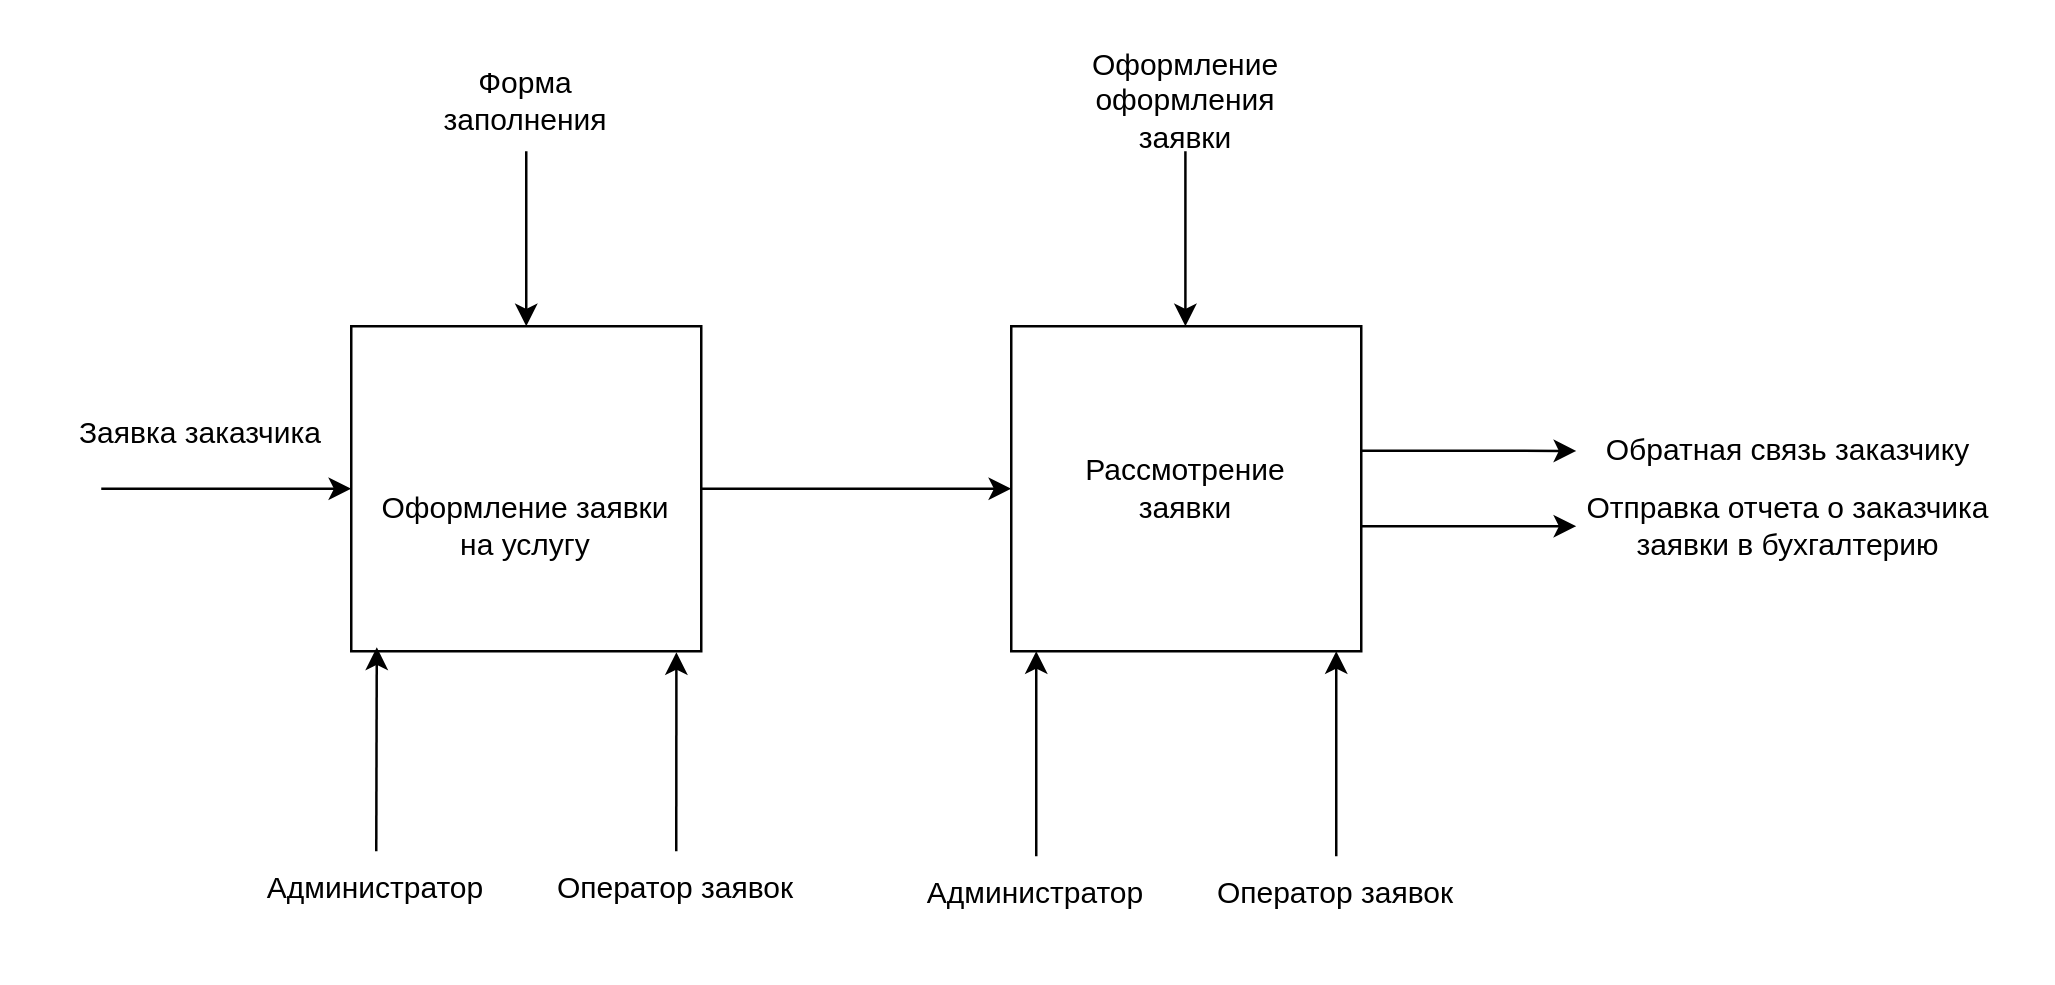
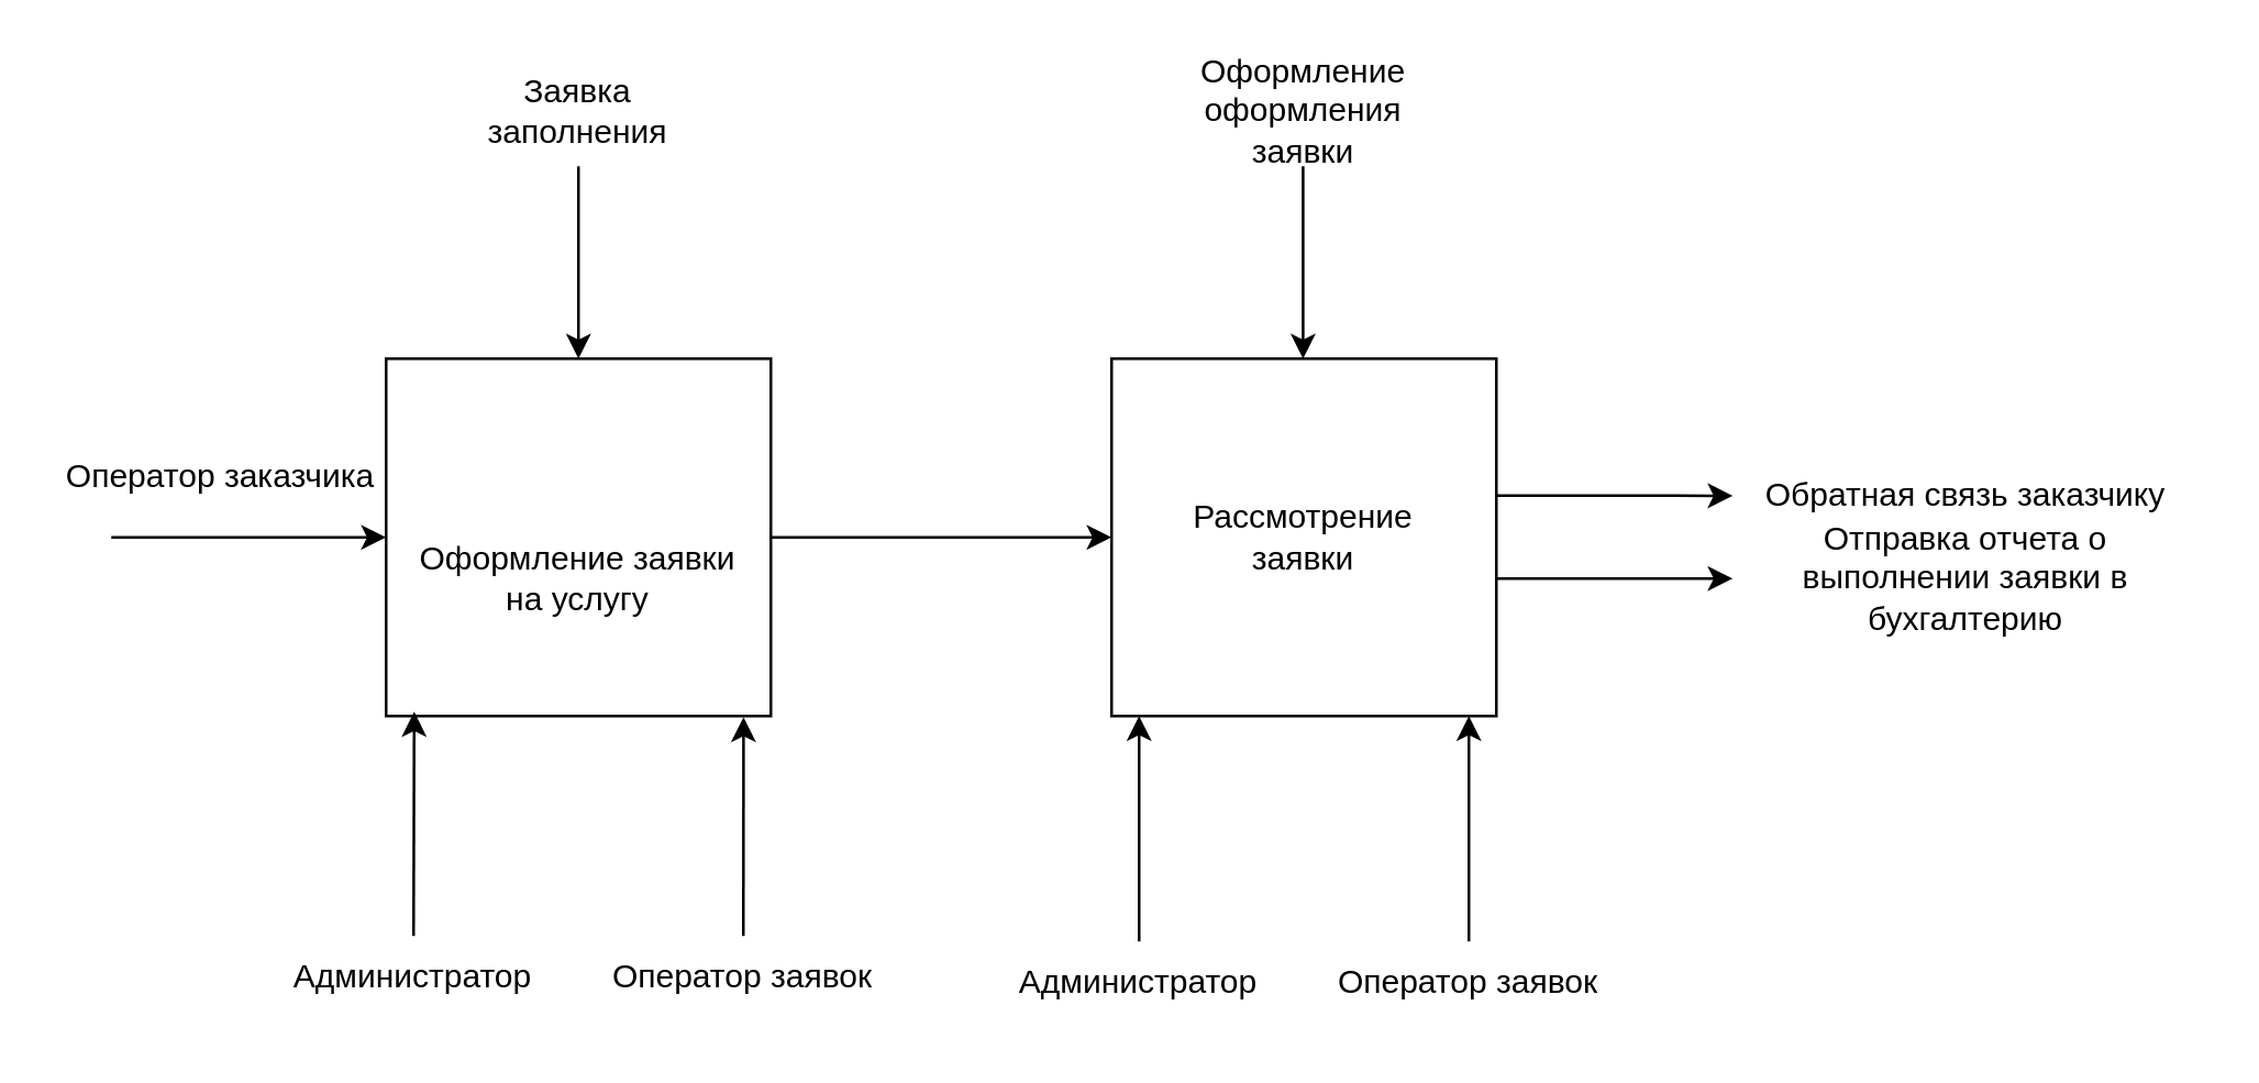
  <mxCell id="0" />
  <mxCell id="1" parent="0" />
  <mxCell id="2" value="" style="rounded=0;whiteSpace=wrap;html=1;" vertex="1" parent="1"><mxGeometry x="140" y="130" width="140" height="130" as="geometry" /></mxCell>
  <mxCell id="3" value="" style="rounded=0;whiteSpace=wrap;html=1;" vertex="1" parent="1"><mxGeometry x="404" y="130" width="140" height="130" as="geometry" /></mxCell>
  <mxCell id="4" value="Оформление заявки на услугу" style="text;html=1;align=center;verticalAlign=middle;whiteSpace=wrap;rounded=0;" vertex="1" parent="1"><mxGeometry x="150" y="165" width="120" height="90" as="geometry" /></mxCell>
  <mxCell id="5" value="" style="endArrow=classic;html=1;rounded=0;entryX=0.5;entryY=0;entryDx=0;entryDy=0;" edge="1" parent="1" target="2"><mxGeometry width="50" height="50" relative="1" as="geometry"><mxPoint x="210" y="60" as="sourcePoint" /><mxPoint x="260" y="70" as="targetPoint" /></mxGeometry></mxCell>
- <mxCell id="6" value="Форма заполнения" style="text;html=1;align=center;verticalAlign=middle;whiteSpace=wrap;rounded=0;" vertex="1" parent="1"><mxGeometry x="160" y="20" width="100" height="40" as="geometry" /></mxCell>
+ <mxCell id="6" value="Заявка заполнения" style="text;html=1;align=center;verticalAlign=middle;whiteSpace=wrap;rounded=0;" vertex="1" parent="1"><mxGeometry x="160" y="20" width="100" height="40" as="geometry" /></mxCell>
  <mxCell id="7" value="" style="endArrow=classic;html=1;rounded=0;entryX=0;entryY=0.5;entryDx=0;entryDy=0;" edge="1" parent="1" target="2"><mxGeometry width="50" height="50" relative="1" as="geometry"><mxPoint x="40" y="195" as="sourcePoint" /><mxPoint x="70" y="180" as="targetPoint" /></mxGeometry></mxCell>
- <mxCell id="8" value="Заявка заказчика&lt;div&gt;&lt;br&gt;&lt;/div&gt;" style="text;html=1;align=center;verticalAlign=middle;whiteSpace=wrap;rounded=0;" vertex="1" parent="1"><mxGeometry x="20" y="160" width="120" height="40" as="geometry" /></mxCell>
+ <mxCell id="8" value="Оператор заказчика&lt;div&gt;&lt;br&gt;&lt;/div&gt;" style="text;html=1;align=center;verticalAlign=middle;whiteSpace=wrap;rounded=0;" vertex="1" parent="1"><mxGeometry x="20" y="160" width="120" height="40" as="geometry" /></mxCell>
  <mxCell id="9" value="" style="endArrow=classic;html=1;rounded=0;entryX=0.073;entryY=0.988;entryDx=0;entryDy=0;entryPerimeter=0;exitX=0.5;exitY=0;exitDx=0;exitDy=0;" edge="1" parent="1" source="10" target="2"><mxGeometry width="50" height="50" relative="1" as="geometry"><mxPoint x="175" y="340" as="sourcePoint" /><mxPoint x="200" y="290" as="targetPoint" /></mxGeometry></mxCell>
  <mxCell id="10" value="Администратор" style="text;html=1;align=center;verticalAlign=middle;whiteSpace=wrap;rounded=0;" vertex="1" parent="1"><mxGeometry x="90" y="340" width="120" height="30" as="geometry" /></mxCell>
  <mxCell id="11" value="" style="endArrow=classic;html=1;rounded=0;entryX=0.929;entryY=1.003;entryDx=0;entryDy=0;entryPerimeter=0;exitX=0.5;exitY=0;exitDx=0;exitDy=0;" edge="1" parent="1" source="12" target="2"><mxGeometry width="50" height="50" relative="1" as="geometry"><mxPoint x="265" y="340" as="sourcePoint" /><mxPoint x="390" y="260" as="targetPoint" /></mxGeometry></mxCell>
  <mxCell id="12" value="Оператор заявок" style="text;html=1;align=center;verticalAlign=middle;whiteSpace=wrap;rounded=0;" vertex="1" parent="1"><mxGeometry x="210" y="340" width="120" height="30" as="geometry" /></mxCell>
  <mxCell id="13" value="" style="endArrow=classic;html=1;rounded=0;exitX=1;exitY=0.5;exitDx=0;exitDy=0;entryX=0;entryY=0.5;entryDx=0;entryDy=0;" edge="1" parent="1" source="2" target="3"><mxGeometry width="50" height="50" relative="1" as="geometry"><mxPoint x="340" y="310" as="sourcePoint" /><mxPoint x="390" y="260" as="targetPoint" /></mxGeometry></mxCell>
  <mxCell id="14" value="" style="endArrow=classic;html=1;rounded=0;entryX=0.25;entryY=0;entryDx=0;entryDy=0;" edge="1" parent="1"><mxGeometry width="50" height="50" relative="1" as="geometry"><mxPoint x="473.66" y="60" as="sourcePoint" /><mxPoint x="473.66" y="130" as="targetPoint" /></mxGeometry></mxCell>
  <mxCell id="15" value="Оформление оформления заявки" style="text;html=1;align=center;verticalAlign=middle;whiteSpace=wrap;rounded=0;" vertex="1" parent="1"><mxGeometry x="424" y="20" width="100" height="40" as="geometry" /></mxCell>
  <mxCell id="16" value="Рассмотрение заявки" style="text;html=1;align=center;verticalAlign=middle;whiteSpace=wrap;rounded=0;" vertex="1" parent="1"><mxGeometry x="414" y="150" width="120" height="90" as="geometry" /></mxCell>
  <mxCell id="17" value="" style="endArrow=classic;html=1;rounded=0;entryX=0.073;entryY=0.988;entryDx=0;entryDy=0;entryPerimeter=0;exitX=0.5;exitY=0;exitDx=0;exitDy=0;" edge="1" parent="1" source="18"><mxGeometry width="50" height="50" relative="1" as="geometry"><mxPoint x="439" y="342" as="sourcePoint" /><mxPoint x="414" y="260" as="targetPoint" /></mxGeometry></mxCell>
  <mxCell id="18" value="Администратор" style="text;html=1;align=center;verticalAlign=middle;whiteSpace=wrap;rounded=0;" vertex="1" parent="1"><mxGeometry x="354" y="342" width="120" height="30" as="geometry" /></mxCell>
  <mxCell id="19" value="" style="endArrow=classic;html=1;rounded=0;exitX=0.5;exitY=0;exitDx=0;exitDy=0;" edge="1" parent="1" source="20"><mxGeometry width="50" height="50" relative="1" as="geometry"><mxPoint x="529" y="342" as="sourcePoint" /><mxPoint x="534" y="260" as="targetPoint" /></mxGeometry></mxCell>
  <mxCell id="20" value="Оператор заявок" style="text;html=1;align=center;verticalAlign=middle;whiteSpace=wrap;rounded=0;" vertex="1" parent="1"><mxGeometry x="474" y="342" width="120" height="30" as="geometry" /></mxCell>
  <mxCell id="21" value="" style="endArrow=classic;html=1;rounded=0;exitX=1.001;exitY=0.075;exitDx=0;exitDy=0;exitPerimeter=0;" edge="1" parent="1" target="22"><mxGeometry width="50" height="50" relative="1" as="geometry"><mxPoint x="544.14" y="179.75" as="sourcePoint" /><mxPoint x="620" y="180" as="targetPoint" /></mxGeometry></mxCell>
  <mxCell id="22" value="Обратная связь заказчику" style="text;html=1;align=center;verticalAlign=middle;whiteSpace=wrap;rounded=0;" vertex="1" parent="1"><mxGeometry x="630" y="160" width="170" height="40" as="geometry" /></mxCell>
  <mxCell id="23" value="" style="endArrow=classic;html=1;rounded=0;exitX=1.001;exitY=0.075;exitDx=0;exitDy=0;exitPerimeter=0;" edge="1" parent="1" target="24"><mxGeometry width="50" height="50" relative="1" as="geometry"><mxPoint x="544" y="210" as="sourcePoint" /><mxPoint x="620" y="210" as="targetPoint" /></mxGeometry></mxCell>
- <mxCell id="24" value="Отправка отчета о заказчика заявки в бухгалтерию" style="text;html=1;align=center;verticalAlign=middle;whiteSpace=wrap;rounded=0;" vertex="1" parent="1"><mxGeometry x="630" y="190" width="170" height="40" as="geometry" /></mxCell>
+ <mxCell id="24" value="Отправка отчета о выполнении заявки в бухгалтерию" style="text;html=1;align=center;verticalAlign=middle;whiteSpace=wrap;rounded=0;" vertex="1" parent="1"><mxGeometry x="630" y="190" width="170" height="40" as="geometry" /></mxCell>
